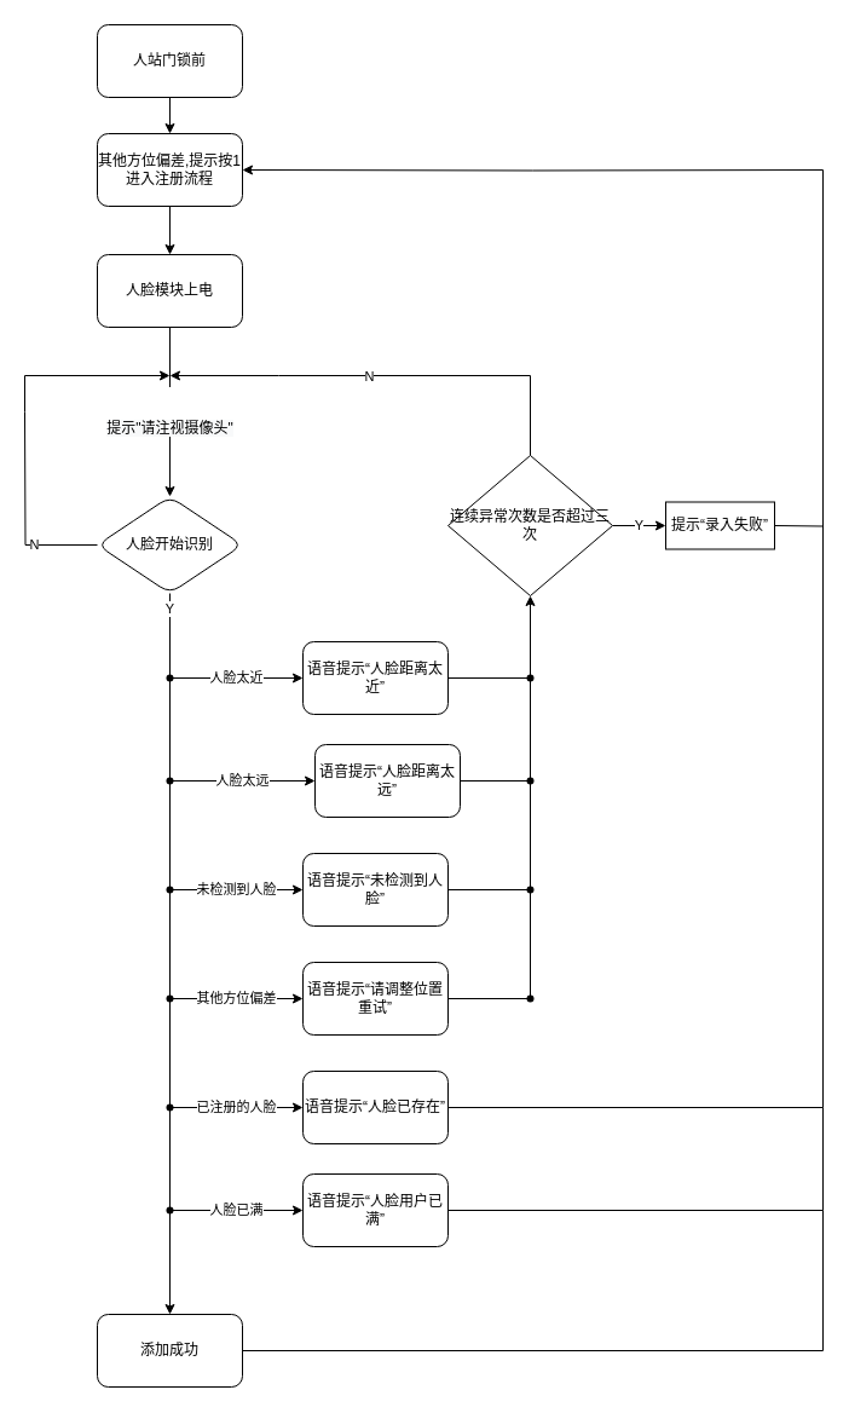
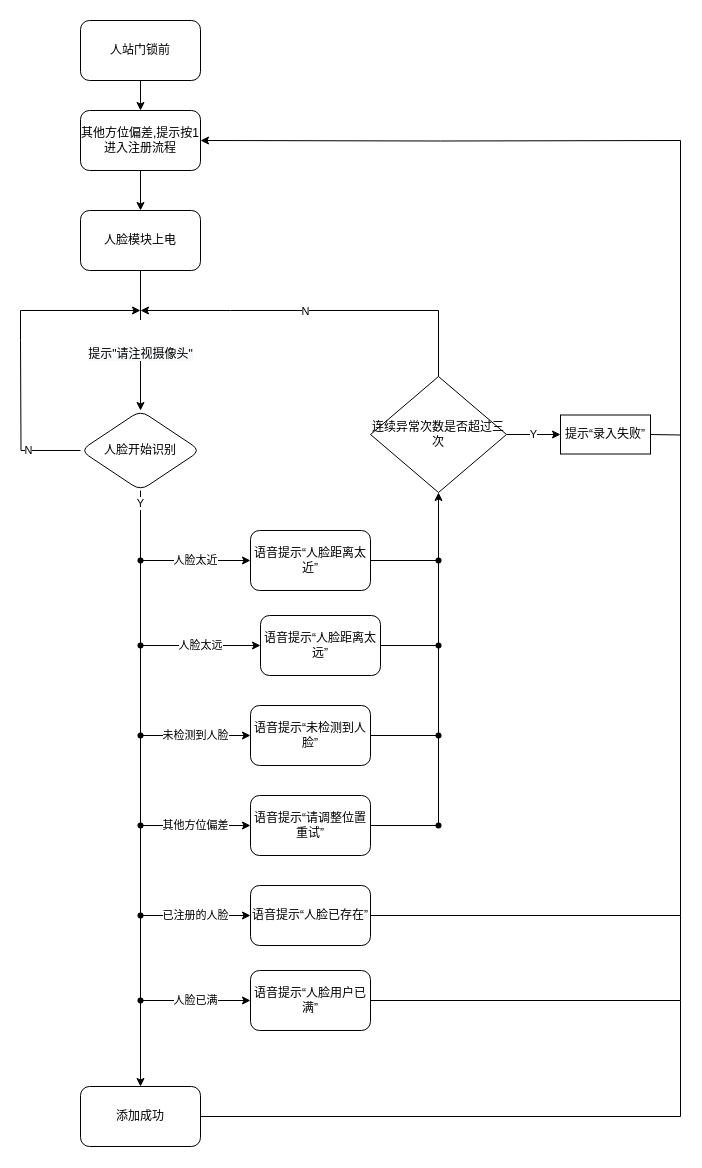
  <mxCell id="0" />
  <mxCell id="1" parent="0" />
  <mxCell id="2" value="" style="edgeStyle=orthogonalEdgeStyle;rounded=0;orthogonalLoop=1;jettySize=auto;html=1;" parent="1" source="3" target="5" edge="1"><mxGeometry relative="1" as="geometry" /></mxCell>
  <mxCell id="3" value="人站门锁前" style="rounded=1;whiteSpace=wrap;html=1;" parent="1" vertex="1"><mxGeometry x="80" y="20" width="120" height="60" as="geometry" /></mxCell>
  <mxCell id="4" value="" style="edgeStyle=orthogonalEdgeStyle;rounded=0;orthogonalLoop=1;jettySize=auto;html=1;" parent="1" source="5" target="7" edge="1"><mxGeometry relative="1" as="geometry"><mxPoint x="140" y="210" as="targetPoint" /></mxGeometry></mxCell>
  <mxCell id="5" value="其他方位偏差,提示按1进入注册流程" style="whiteSpace=wrap;html=1;rounded=1;" parent="1" vertex="1"><mxGeometry x="80" y="110" width="120" height="60" as="geometry" /></mxCell>
  <mxCell id="6" value="&lt;br&gt;&lt;br&gt;&lt;span style=&quot;color: rgb(0 , 0 , 0) ; font-family: &amp;#34;helvetica&amp;#34; ; font-size: 12px ; font-style: normal ; font-weight: 400 ; letter-spacing: normal ; text-align: center ; text-indent: 0px ; text-transform: none ; word-spacing: 0px ; background-color: rgb(248 , 249 , 250) ; display: inline ; float: none&quot;&gt;提示&quot;请注视摄像头&quot;&lt;/span&gt;&lt;br&gt;" style="edgeStyle=orthogonalEdgeStyle;rounded=0;orthogonalLoop=1;jettySize=auto;html=1;" parent="1" source="7" target="8" edge="1"><mxGeometry relative="1" as="geometry" /></mxCell>
  <mxCell id="7" value="人脸模块上电" style="rounded=1;whiteSpace=wrap;html=1;" parent="1" vertex="1"><mxGeometry x="80" y="210" width="120" height="60" as="geometry" /></mxCell>
  <mxCell id="8" value="人脸开始识别" style="rhombus;whiteSpace=wrap;html=1;rounded=1;" parent="1" vertex="1"><mxGeometry x="80" y="410" width="120" height="80" as="geometry" /></mxCell>
  <mxCell id="9" value="" style="edgeStyle=orthogonalEdgeStyle;rounded=0;orthogonalLoop=1;jettySize=auto;html=1;" parent="1" edge="1"><mxGeometry relative="1" as="geometry"><mxPoint x="20" y="340" as="sourcePoint" /><mxPoint x="140" y="310" as="targetPoint" /><Array as="points"><mxPoint x="20" y="310" /><mxPoint x="140" y="310" /></Array></mxGeometry></mxCell>
  <mxCell id="10" value="N" style="edgeStyle=orthogonalEdgeStyle;rounded=0;orthogonalLoop=1;jettySize=auto;html=1;endArrow=none;entryX=0.475;entryY=0.6;entryDx=0;entryDy=0;entryPerimeter=0;" parent="1" source="8" edge="1"><mxGeometry x="-0.385" relative="1" as="geometry"><mxPoint x="100" y="440" as="sourcePoint" /><mxPoint x="20" y="340" as="targetPoint" /><mxPoint as="offset" /></mxGeometry></mxCell>
  <mxCell id="11" value="Y" style="endArrow=none;html=1;rounded=0;entryX=0.5;entryY=1;entryDx=0;entryDy=0;startArrow=none;" parent="1" source="29" target="8" edge="1"><mxGeometry x="0.892" width="50" height="50" relative="1" as="geometry"><mxPoint x="140" y="1020" as="sourcePoint" /><mxPoint x="230" y="440" as="targetPoint" /><Array as="points" /><mxPoint as="offset" /></mxGeometry></mxCell>
  <mxCell id="12" value="人脸太近" style="endArrow=classic;html=1;rounded=0;entryX=0;entryY=0.5;entryDx=0;entryDy=0;" parent="1" source="31" target="14" edge="1"><mxGeometry width="50" height="50" relative="1" as="geometry"><mxPoint x="190" y="600" as="sourcePoint" /><mxPoint x="264" y="560" as="targetPoint" /></mxGeometry></mxCell>
  <mxCell id="13" value="人脸太远" style="endArrow=classic;html=1;rounded=0;entryX=0;entryY=0.5;entryDx=0;entryDy=0;exitX=0.625;exitY=0.55;exitDx=0;exitDy=0;exitPerimeter=0;" parent="1" source="28" target="15" edge="1"><mxGeometry width="50" height="50" relative="1" as="geometry"><mxPoint x="210" y="670" as="sourcePoint" /><mxPoint x="264" y="645" as="targetPoint" /></mxGeometry></mxCell>
  <mxCell id="14" value="语音提示“人脸距离太近”" style="rounded=1;whiteSpace=wrap;html=1;" parent="1" vertex="1"><mxGeometry x="250" y="530" width="120" height="60" as="geometry" /></mxCell>
  <mxCell id="15" value="语音提示“人脸距离太远”" style="rounded=1;whiteSpace=wrap;html=1;" parent="1" vertex="1"><mxGeometry x="260" y="615" width="120" height="60" as="geometry" /></mxCell>
  <mxCell id="16" value="未检测到人脸" style="endArrow=classic;html=1;rounded=0;entryX=0;entryY=0.5;entryDx=0;entryDy=0;exitX=0.675;exitY=0.6;exitDx=0;exitDy=0;exitPerimeter=0;" parent="1" source="29" target="17" edge="1"><mxGeometry width="50" height="50" relative="1" as="geometry"><mxPoint x="220" y="760" as="sourcePoint" /><mxPoint x="264" y="735" as="targetPoint" /></mxGeometry></mxCell>
  <mxCell id="17" value="语音提示“未检测到人脸”" style="rounded=1;whiteSpace=wrap;html=1;" parent="1" vertex="1"><mxGeometry x="250" y="705" width="120" height="60" as="geometry" /></mxCell>
  <mxCell id="18" value="已注册的人脸" style="endArrow=classic;html=1;rounded=0;entryX=0;entryY=0.5;entryDx=0;entryDy=0;" parent="1" source="35" target="19" edge="1"><mxGeometry width="50" height="50" relative="1" as="geometry"><mxPoint x="190" y="960" as="sourcePoint" /><mxPoint x="264" y="915" as="targetPoint" /></mxGeometry></mxCell>
  <mxCell id="19" value="语音提示“人脸已存在”" style="rounded=1;whiteSpace=wrap;html=1;" parent="1" vertex="1"><mxGeometry x="250" y="885" width="120" height="60" as="geometry" /></mxCell>
  <mxCell id="20" value="其他方位偏差" style="endArrow=classic;html=1;rounded=0;entryX=0;entryY=0.5;entryDx=0;entryDy=0;exitX=0.613;exitY=0.513;exitDx=0;exitDy=0;exitPerimeter=0;" parent="1" source="33" target="21" edge="1"><mxGeometry width="50" height="50" relative="1" as="geometry"><mxPoint x="210" y="860" as="sourcePoint" /><mxPoint x="264" y="825" as="targetPoint" /></mxGeometry></mxCell>
  <mxCell id="21" value="语音提示“请调整位置重试”" style="rounded=1;whiteSpace=wrap;html=1;" parent="1" vertex="1"><mxGeometry x="250" y="795" width="120" height="60" as="geometry" /></mxCell>
  <mxCell id="22" value="" style="endArrow=none;html=1;rounded=0;startArrow=none;" parent="1" source="41" target="38" edge="1"><mxGeometry width="50" height="50" relative="1" as="geometry"><mxPoint x="438" y="820" as="sourcePoint" /><mxPoint x="438" y="620" as="targetPoint" /><Array as="points" /></mxGeometry></mxCell>
  <mxCell id="23" value="Y" style="edgeStyle=orthogonalEdgeStyle;rounded=0;orthogonalLoop=1;jettySize=auto;html=1;" parent="1" source="24" target="56" edge="1"><mxGeometry relative="1" as="geometry" /></mxCell>
  <mxCell id="24" value="连续异常次数是否超过三次" style="rhombus;whiteSpace=wrap;html=1;" parent="1" vertex="1"><mxGeometry x="370" y="376" width="136" height="116" as="geometry" /></mxCell>
  <mxCell id="25" value="" style="endArrow=none;html=1;rounded=0;exitX=0.5;exitY=0;exitDx=0;exitDy=0;" parent="1" source="24" edge="1"><mxGeometry width="50" height="50" relative="1" as="geometry"><mxPoint x="270" y="570" as="sourcePoint" /><mxPoint x="230" y="310" as="targetPoint" /><Array as="points"><mxPoint x="438" y="310" /></Array></mxGeometry></mxCell>
  <mxCell id="26" value="N" style="edgeLabel;html=1;align=center;verticalAlign=middle;resizable=0;points=[];" parent="25" vertex="1" connectable="0"><mxGeometry x="0.463" relative="1" as="geometry"><mxPoint as="offset" /></mxGeometry></mxCell>
  <mxCell id="27" value="" style="endArrow=classic;html=1;rounded=0;" parent="1" edge="1"><mxGeometry width="50" height="50" relative="1" as="geometry"><mxPoint x="230" y="310" as="sourcePoint" /><mxPoint x="140" y="310" as="targetPoint" /></mxGeometry></mxCell>
  <mxCell id="28" value="" style="shape=waypoint;sketch=0;size=6;pointerEvents=1;points=[];fillColor=none;resizable=0;rotatable=0;perimeter=centerPerimeter;snapToPoint=1;" parent="1" vertex="1"><mxGeometry x="120" y="625" width="40" height="40" as="geometry" /></mxCell>
  <mxCell id="29" value="" style="shape=waypoint;sketch=0;size=6;pointerEvents=1;points=[];fillColor=none;resizable=0;rotatable=0;perimeter=centerPerimeter;snapToPoint=1;" parent="1" vertex="1"><mxGeometry x="120" y="715" width="40" height="40" as="geometry" /></mxCell>
  <mxCell id="30" value="" style="endArrow=none;html=1;rounded=0;entryDx=0;entryDy=0;startArrow=none;" parent="1" source="31" target="29" edge="1"><mxGeometry x="0.892" width="50" height="50" relative="1" as="geometry"><mxPoint x="140" y="1020" as="sourcePoint" /><mxPoint x="140" y="490" as="targetPoint" /><Array as="points"><mxPoint x="140" y="530" /></Array><mxPoint as="offset" /></mxGeometry></mxCell>
  <mxCell id="31" value="" style="shape=waypoint;sketch=0;size=6;pointerEvents=1;points=[];fillColor=none;resizable=0;rotatable=0;perimeter=centerPerimeter;snapToPoint=1;" parent="1" vertex="1"><mxGeometry x="120" y="540" width="40" height="40" as="geometry" /></mxCell>
  <mxCell id="32" value="" style="endArrow=none;html=1;rounded=0;entryDx=0;entryDy=0;startArrow=none;" parent="1" source="33" target="31" edge="1"><mxGeometry x="0.892" width="50" height="50" relative="1" as="geometry"><mxPoint x="140" y="1020" as="sourcePoint" /><mxPoint x="140" y="735" as="targetPoint" /><Array as="points" /><mxPoint as="offset" /></mxGeometry></mxCell>
  <mxCell id="33" value="" style="shape=waypoint;sketch=0;size=6;pointerEvents=1;points=[];fillColor=none;resizable=0;rotatable=0;perimeter=centerPerimeter;snapToPoint=1;" parent="1" vertex="1"><mxGeometry x="120" y="805" width="40" height="40" as="geometry" /></mxCell>
  <mxCell id="34" value="" style="endArrow=none;html=1;rounded=0;entryDx=0;entryDy=0;startArrow=none;" parent="1" source="35" target="33" edge="1"><mxGeometry x="0.892" width="50" height="50" relative="1" as="geometry"><mxPoint x="140" y="1020" as="sourcePoint" /><mxPoint x="140" y="560" as="targetPoint" /><Array as="points" /><mxPoint as="offset" /></mxGeometry></mxCell>
  <mxCell id="35" value="" style="shape=waypoint;sketch=0;size=6;pointerEvents=1;points=[];fillColor=none;resizable=0;rotatable=0;perimeter=centerPerimeter;snapToPoint=1;" parent="1" vertex="1"><mxGeometry x="120" y="895" width="40" height="40" as="geometry" /></mxCell>
  <mxCell id="36" value="" style="endArrow=none;html=1;rounded=0;entryDx=0;entryDy=0;" parent="1" target="35" edge="1"><mxGeometry x="0.892" width="50" height="50" relative="1" as="geometry"><mxPoint x="140" y="1030" as="sourcePoint" /><mxPoint x="140" y="825" as="targetPoint" /><Array as="points" /><mxPoint as="offset" /></mxGeometry></mxCell>
  <mxCell id="37" value="" style="endArrow=classic;html=1;rounded=0;entryX=0.5;entryY=1;entryDx=0;entryDy=0;startArrow=none;" parent="1" source="38" target="24" edge="1"><mxGeometry width="50" height="50" relative="1" as="geometry"><mxPoint x="438" y="560" as="sourcePoint" /><mxPoint x="360" y="390" as="targetPoint" /></mxGeometry></mxCell>
  <mxCell id="38" value="" style="shape=waypoint;sketch=0;size=6;pointerEvents=1;points=[];fillColor=none;resizable=0;rotatable=0;perimeter=centerPerimeter;snapToPoint=1;" parent="1" vertex="1"><mxGeometry x="418" y="540" width="40" height="40" as="geometry" /></mxCell>
  <mxCell id="39" value="" style="endArrow=none;html=1;rounded=0;entryDx=0;entryDy=0;" parent="1" target="38" edge="1"><mxGeometry width="50" height="50" relative="1" as="geometry"><mxPoint x="438" y="560" as="sourcePoint" /><mxPoint x="438" y="490" as="targetPoint" /></mxGeometry></mxCell>
  <mxCell id="40" value="" style="endArrow=none;html=1;rounded=0;exitX=1;exitY=0.5;exitDx=0;exitDy=0;" parent="1" source="14" target="38" edge="1"><mxGeometry width="50" height="50" relative="1" as="geometry"><mxPoint x="330" y="660" as="sourcePoint" /><mxPoint x="380" y="610" as="targetPoint" /></mxGeometry></mxCell>
  <mxCell id="41" value="" style="shape=waypoint;sketch=0;size=6;pointerEvents=1;points=[];fillColor=none;resizable=0;rotatable=0;perimeter=centerPerimeter;snapToPoint=1;" parent="1" vertex="1"><mxGeometry x="418" y="625" width="40" height="40" as="geometry" /></mxCell>
  <mxCell id="42" value="" style="endArrow=none;html=1;rounded=0;startArrow=none;" parent="1" source="43" target="41" edge="1"><mxGeometry width="50" height="50" relative="1" as="geometry"><mxPoint x="438" y="820" as="sourcePoint" /><mxPoint x="438" y="560" as="targetPoint" /><Array as="points" /></mxGeometry></mxCell>
  <mxCell id="43" value="" style="shape=waypoint;sketch=0;size=6;pointerEvents=1;points=[];fillColor=none;resizable=0;rotatable=0;perimeter=centerPerimeter;snapToPoint=1;" parent="1" vertex="1"><mxGeometry x="418" y="715" width="40" height="40" as="geometry" /></mxCell>
  <mxCell id="44" value="" style="endArrow=none;html=1;rounded=0;startArrow=none;" parent="1" source="45" target="43" edge="1"><mxGeometry width="50" height="50" relative="1" as="geometry"><mxPoint x="438" y="940" as="sourcePoint" /><mxPoint x="438" y="645" as="targetPoint" /><Array as="points" /></mxGeometry></mxCell>
  <mxCell id="45" value="" style="shape=waypoint;sketch=0;size=6;pointerEvents=1;points=[];fillColor=none;resizable=0;rotatable=0;perimeter=centerPerimeter;snapToPoint=1;" parent="1" vertex="1"><mxGeometry x="418" y="805" width="40" height="40" as="geometry" /></mxCell>
  <mxCell id="46" value="" style="endArrow=none;html=1;rounded=0;exitX=1;exitY=0.5;exitDx=0;exitDy=0;" parent="1" source="15" target="41" edge="1"><mxGeometry width="50" height="50" relative="1" as="geometry"><mxPoint x="290" y="640" as="sourcePoint" /><mxPoint x="340" y="590" as="targetPoint" /></mxGeometry></mxCell>
  <mxCell id="47" value="" style="endArrow=none;html=1;rounded=0;exitX=1;exitY=0.5;exitDx=0;exitDy=0;" parent="1" source="17" target="43" edge="1"><mxGeometry width="50" height="50" relative="1" as="geometry"><mxPoint x="290" y="810" as="sourcePoint" /><mxPoint x="340" y="760" as="targetPoint" /></mxGeometry></mxCell>
  <mxCell id="48" value="" style="endArrow=none;html=1;rounded=0;exitX=1;exitY=0.5;exitDx=0;exitDy=0;" parent="1" source="21" target="45" edge="1"><mxGeometry width="50" height="50" relative="1" as="geometry"><mxPoint x="370" y="1010" as="sourcePoint" /><mxPoint x="420" y="960" as="targetPoint" /></mxGeometry></mxCell>
  <mxCell id="49" value="" style="edgeStyle=orthogonalEdgeStyle;rounded=0;orthogonalLoop=1;jettySize=auto;html=1;entryX=1;entryY=0.5;entryDx=0;entryDy=0;" parent="1" target="5" edge="1"><mxGeometry relative="1" as="geometry"><mxPoint x="680" y="140" as="sourcePoint" /><mxPoint x="250" y="170" as="targetPoint" /><Array as="points" /></mxGeometry></mxCell>
  <mxCell id="50" value="人脸已满" style="endArrow=classic;html=1;rounded=0;entryX=0;entryY=0.5;entryDx=0;entryDy=0;" parent="1" target="51" edge="1"><mxGeometry width="50" height="50" relative="1" as="geometry"><mxPoint x="140" y="1000" as="sourcePoint" /><mxPoint x="264" y="1000" as="targetPoint" /></mxGeometry></mxCell>
  <mxCell id="51" value="语音提示“人脸用户已满”" style="rounded=1;whiteSpace=wrap;html=1;" parent="1" vertex="1"><mxGeometry x="250" y="970" width="120" height="60" as="geometry" /></mxCell>
  <mxCell id="52" value="" style="endArrow=none;html=1;rounded=0;exitX=1;exitY=0.5;exitDx=0;exitDy=0;" parent="1" source="19" edge="1"><mxGeometry width="50" height="50" relative="1" as="geometry"><mxPoint x="370" y="830" as="sourcePoint" /><mxPoint x="680" y="915" as="targetPoint" /></mxGeometry></mxCell>
  <mxCell id="53" value="添加成功" style="rounded=1;whiteSpace=wrap;html=1;" parent="1" vertex="1"><mxGeometry x="80" y="1086" width="120" height="60" as="geometry" /></mxCell>
  <mxCell id="54" value="" style="endArrow=classic;html=1;rounded=0;entryX=0.5;entryY=0;entryDx=0;entryDy=0;" parent="1" source="55" target="53" edge="1"><mxGeometry width="50" height="50" relative="1" as="geometry"><mxPoint x="140" y="1046" as="sourcePoint" /><mxPoint x="310" y="1086" as="targetPoint" /></mxGeometry></mxCell>
  <mxCell id="55" value="" style="shape=waypoint;sketch=0;size=6;pointerEvents=1;points=[];fillColor=none;resizable=0;rotatable=0;perimeter=centerPerimeter;snapToPoint=1;" parent="1" vertex="1"><mxGeometry x="120" y="980" width="40" height="40" as="geometry" /></mxCell>
- <mxCell id="56" value="提示“录入失败”" style="whiteSpace=wrap;html=1;" parent="1" vertex="1"><mxGeometry x="550" y="414.5" width="90" height="39" as="geometry" /></mxCell>
+ <mxCell id="56" value="提示“录入失败”" style="whiteSpace=wrap;html=1;" parent="1" vertex="1"><mxGeometry x="560" y="414.5" width="90" height="39" as="geometry" /></mxCell>
  <mxCell id="57" value="" style="endArrow=none;html=1;rounded=0;startArrow=none;" parent="1" edge="1"><mxGeometry width="50" height="50" relative="1" as="geometry"><mxPoint x="680" y="434.5" as="sourcePoint" /><mxPoint x="680" y="140" as="targetPoint" /></mxGeometry></mxCell>
  <mxCell id="58" value="" style="endArrow=none;html=1;rounded=0;exitX=1;exitY=0.5;exitDx=0;exitDy=0;" parent="1" source="56" edge="1"><mxGeometry width="50" height="50" relative="1" as="geometry"><mxPoint x="650" y="430" as="sourcePoint" /><mxPoint x="680" y="434.5" as="targetPoint" /></mxGeometry></mxCell>
  <mxCell id="59" value="" style="endArrow=none;html=1;rounded=0;startArrow=none;" parent="1" edge="1"><mxGeometry width="50" height="50" relative="1" as="geometry"><mxPoint x="680" y="915" as="sourcePoint" /><mxPoint x="680" y="434.5" as="targetPoint" /></mxGeometry></mxCell>
  <mxCell id="60" value="" style="endArrow=none;html=1;rounded=0;startArrow=none;exitX=0.525;exitY=0.2;exitDx=0;exitDy=0;exitPerimeter=0;" parent="1" edge="1"><mxGeometry width="50" height="50" relative="1" as="geometry"><mxPoint x="680" y="1000" as="sourcePoint" /><mxPoint x="680" y="915" as="targetPoint" /></mxGeometry></mxCell>
  <mxCell id="61" value="" style="endArrow=none;html=1;rounded=0;exitX=1;exitY=0.5;exitDx=0;exitDy=0;entryX=0.525;entryY=0.6;entryDx=0;entryDy=0;entryPerimeter=0;" parent="1" source="51" edge="1"><mxGeometry width="50" height="50" relative="1" as="geometry"><mxPoint x="520" y="1126" as="sourcePoint" /><mxPoint x="680" y="1000" as="targetPoint" /></mxGeometry></mxCell>
  <mxCell id="62" value="" style="endArrow=none;html=1;rounded=0;exitX=1;exitY=0.5;exitDx=0;exitDy=0;" parent="1" source="53" edge="1"><mxGeometry width="50" height="50" relative="1" as="geometry"><mxPoint x="540" y="1126" as="sourcePoint" /><mxPoint x="680" y="1116" as="targetPoint" /></mxGeometry></mxCell>
  <mxCell id="63" value="" style="endArrow=none;html=1;rounded=0;entryX=1.2;entryY=0.925;entryDx=0;entryDy=0;entryPerimeter=0;" parent="1" edge="1"><mxGeometry width="50" height="50" relative="1" as="geometry"><mxPoint x="680" y="1116" as="sourcePoint" /><mxPoint x="680" y="1000" as="targetPoint" /></mxGeometry></mxCell>
